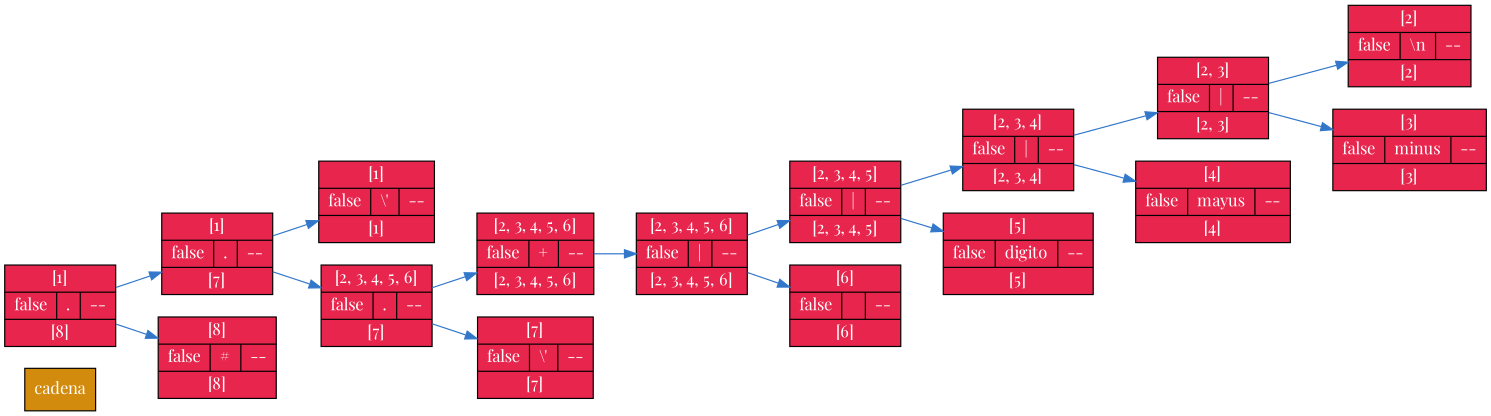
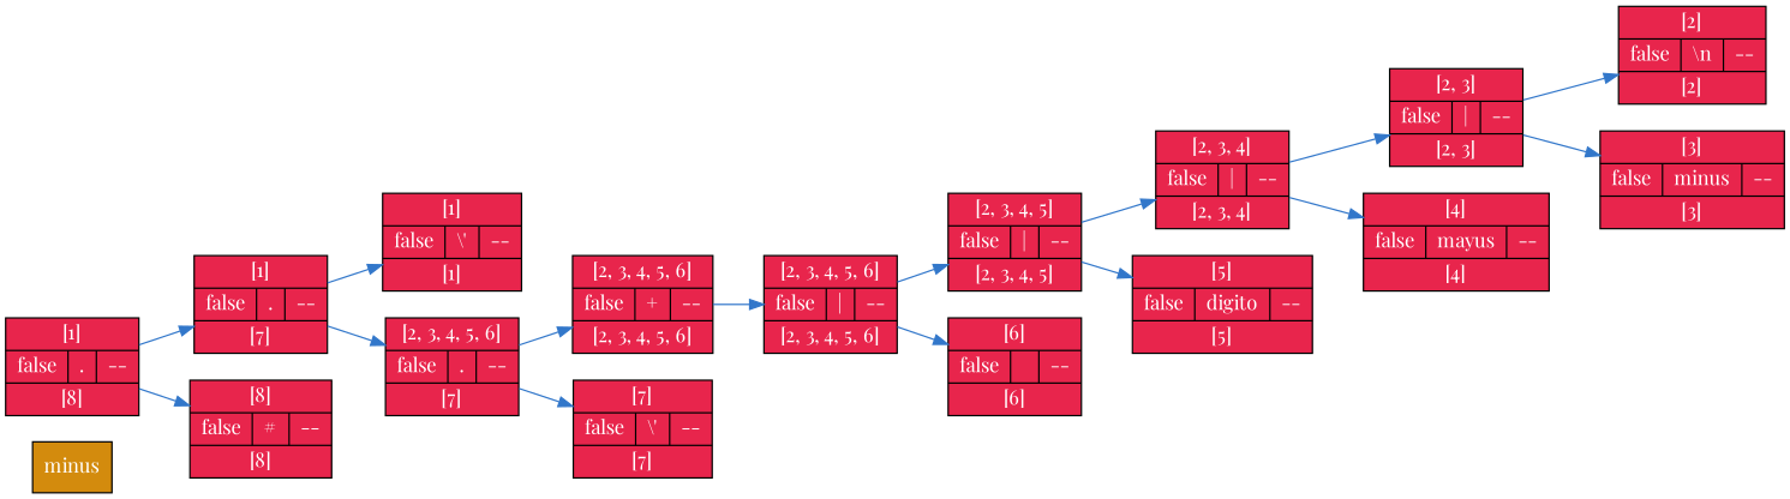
  digraph {
    rankdir=LR
    fontname="Playfair Display"
    node [fillcolor="#E8254C" fontcolor=white shape=record style=filled fontname="Playfair Display"]
    edge [color="#3277CA" fontname="Playfair Display"]
-   n1 [color="#000000" fillcolor="#D38B0D" label=cadena shape=box]
+   n1 [color="#000000" fillcolor="#D38B0D" label=minus shape=box]
    n2 [label=" [1]|{false|.|--}|[8]"]
    n3 [label=" [1]|{false|.|--}|[7]"]
    n4 [label=" [8]|{false|#|--}|[8]"]
    n5 [label=" [1]|{false|\\'|--}|[1]"]
    n6 [label=" [2, 3, 4, 5, 6]|{false|.|--}|[7]"]
    n7 [label=" [2, 3, 4, 5, 6]|{false|+|--}|[2, 3, 4, 5, 6]"]
    n8 [label=" [7]|{false|\\'|--}|[7]"]
    n9 [label=" [2, 3, 4, 5, 6]|{false| \||--}|[2, 3, 4, 5, 6]"]
    n10 [label=" [2, 3, 4, 5]|{false| \||--}|[2, 3, 4, 5]"]
    n11 [label=" [6]|{false| |--}|[6]"]
    n12 [label=" [2, 3, 4]|{false| \||--}|[2, 3, 4]"]
    n13 [label=" [5]|{false|digito|--}|[5]"]
    n14 [label=" [2, 3]|{false| \||--}|[2, 3]"]
    n15 [label=" [4]|{false|mayus|--}|[4]"]
    n16 [label=" [2]|{false|\\n|--}|[2]"]
    n17 [label=" [3]|{false|minus|--}|[3]"]
    n2 -> n3
    n2 -> n4
    n3 -> n5
    n3 -> n6
    n6 -> n7
    n6 -> n8
    n7 -> n9
    n9 -> n10
    n9 -> n11
    n10 -> n12
    n10 -> n13
    n12 -> n14
    n12 -> n15
    n14 -> n16
    n14 -> n17
  }
